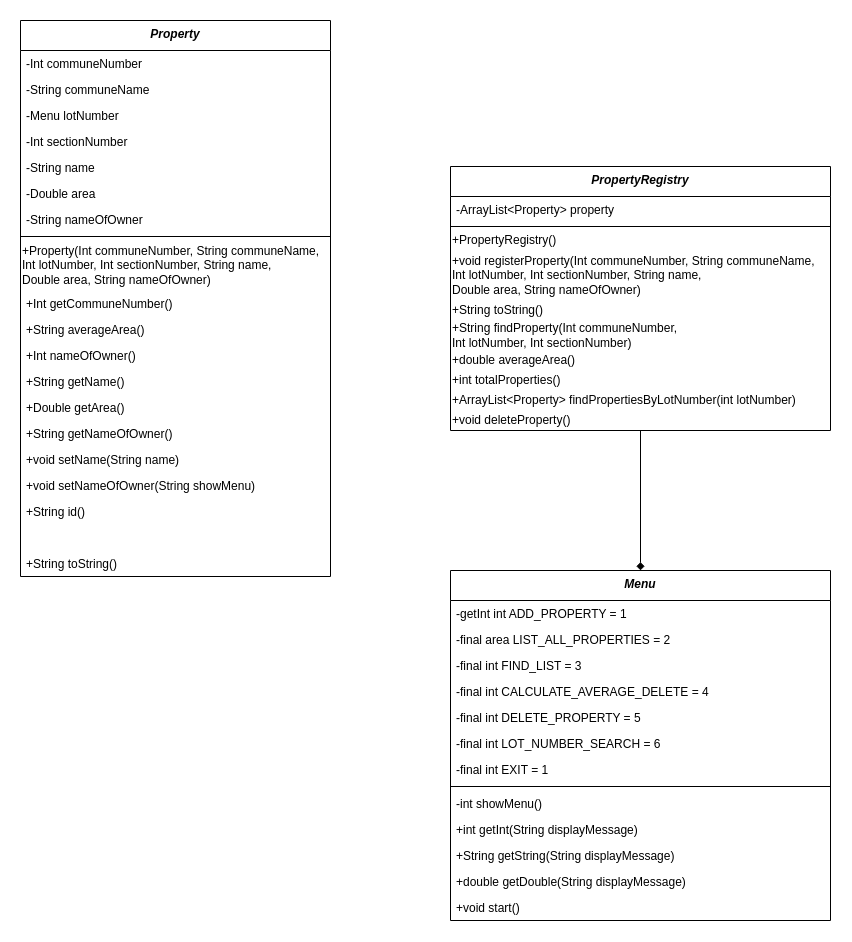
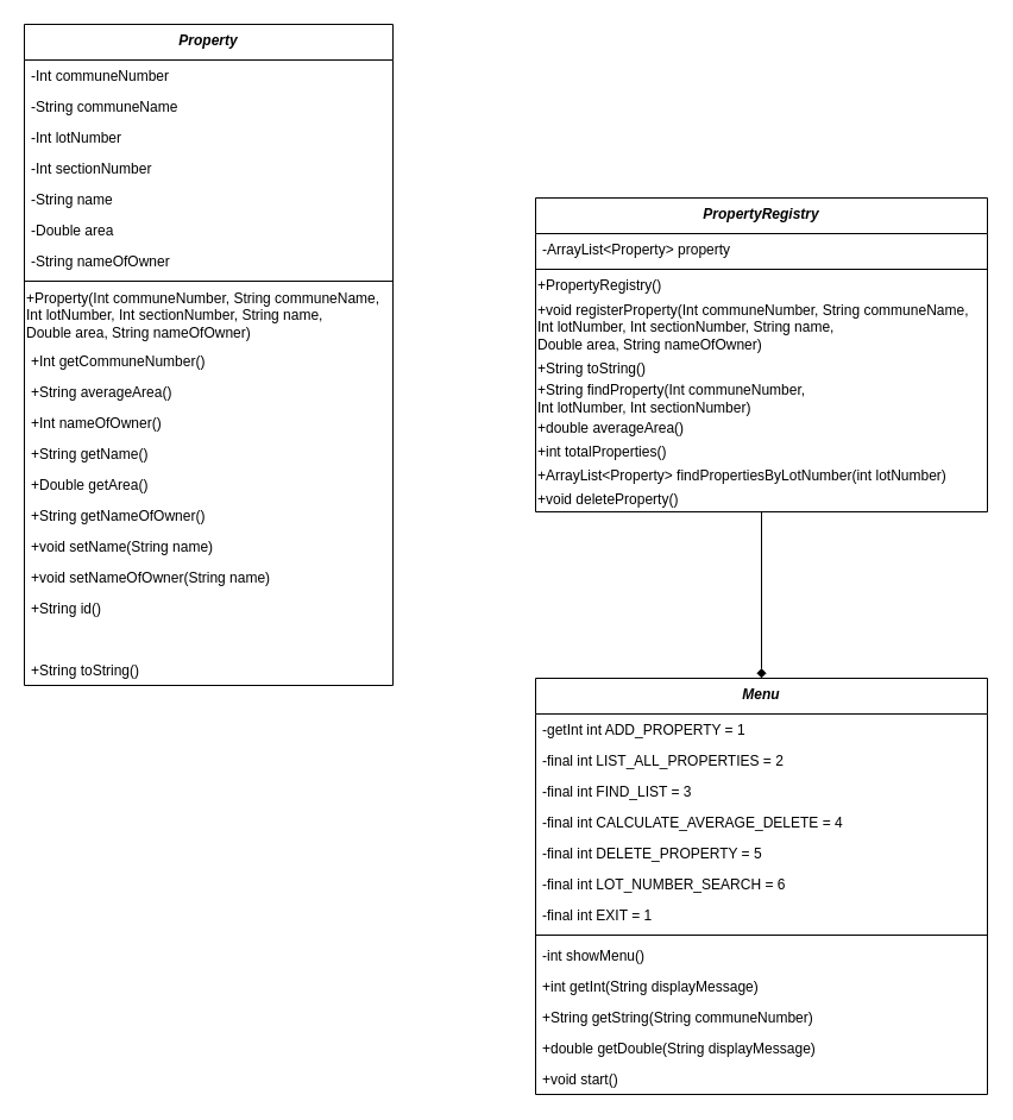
  <mxCell id="0" />
  <mxCell id="1" parent="0" />
  <mxCell id="2" value="Property" style="swimlane;fontStyle=3;align=center;verticalAlign=top;childLayout=stackLayout;horizontal=1;startSize=30;horizontalStack=0;resizeParent=1;resizeLast=0;collapsible=1;marginBottom=0;rounded=0;shadow=0;strokeWidth=1;labelBorderColor=none;" parent="1" vertex="1"><mxGeometry x="20" y="20" width="310" height="556" as="geometry"><mxRectangle x="230" y="140" width="160" height="26" as="alternateBounds" /></mxGeometry></mxCell>
  <mxCell id="3" value="-Int communeNumber" style="text;align=left;verticalAlign=top;spacingLeft=4;spacingRight=4;overflow=hidden;rotatable=0;points=[[0,0.5],[1,0.5]];portConstraint=eastwest;" parent="2" vertex="1"><mxGeometry y="30" width="310" height="26" as="geometry" /></mxCell>
  <mxCell id="4" value="-String communeName" style="text;align=left;verticalAlign=top;spacingLeft=4;spacingRight=4;overflow=hidden;rotatable=0;points=[[0,0.5],[1,0.5]];portConstraint=eastwest;rounded=0;shadow=0;html=0;" parent="2" vertex="1"><mxGeometry y="56" width="310" height="26" as="geometry" /></mxCell>
- <mxCell id="5" value="-Menu lotNumber&#10;" style="text;align=left;verticalAlign=top;spacingLeft=4;spacingRight=4;overflow=hidden;rotatable=0;points=[[0,0.5],[1,0.5]];portConstraint=eastwest;rounded=0;shadow=0;html=0;" parent="2" vertex="1"><mxGeometry y="82" width="310" height="26" as="geometry" /></mxCell>
+ <mxCell id="5" value="-Int lotNumber&#10;" style="text;align=left;verticalAlign=top;spacingLeft=4;spacingRight=4;overflow=hidden;rotatable=0;points=[[0,0.5],[1,0.5]];portConstraint=eastwest;rounded=0;shadow=0;html=0;" parent="2" vertex="1"><mxGeometry y="82" width="310" height="26" as="geometry" /></mxCell>
  <mxCell id="6" value="-Int sectionNumber&#10;" style="text;align=left;verticalAlign=top;spacingLeft=4;spacingRight=4;overflow=hidden;rotatable=0;points=[[0,0.5],[1,0.5]];portConstraint=eastwest;rounded=0;shadow=0;html=0;" parent="2" vertex="1"><mxGeometry y="108" width="310" height="26" as="geometry" /></mxCell>
  <mxCell id="7" value="-String name" style="text;align=left;verticalAlign=top;spacingLeft=4;spacingRight=4;overflow=hidden;rotatable=0;points=[[0,0.5],[1,0.5]];portConstraint=eastwest;rounded=0;shadow=0;html=0;" parent="2" vertex="1"><mxGeometry y="134" width="310" height="26" as="geometry" /></mxCell>
  <mxCell id="8" value="-Double area" style="text;align=left;verticalAlign=top;spacingLeft=4;spacingRight=4;overflow=hidden;rotatable=0;points=[[0,0.5],[1,0.5]];portConstraint=eastwest;rounded=0;shadow=0;html=0;" parent="2" vertex="1"><mxGeometry y="160" width="310" height="26" as="geometry" /></mxCell>
  <mxCell id="9" value="-String nameOfOwner" style="text;align=left;verticalAlign=top;spacingLeft=4;spacingRight=4;overflow=hidden;rotatable=0;points=[[0,0.5],[1,0.5]];portConstraint=eastwest;rounded=0;shadow=0;html=0;" parent="2" vertex="1"><mxGeometry y="186" width="310" height="26" as="geometry" /></mxCell>
  <mxCell id="10" value="" style="line;html=1;strokeWidth=1;align=left;verticalAlign=middle;spacingTop=-1;spacingLeft=3;spacingRight=3;rotatable=0;labelPosition=right;points=[];portConstraint=eastwest;" parent="2" vertex="1"><mxGeometry y="212" width="310" height="8" as="geometry" /></mxCell>
  <mxCell id="11" value="+Property(Int communeNumber, String communeName, &lt;br&gt;Int lotNumber, Int sectionNumber, String name, &lt;br&gt;Double area, String nameOfOwner)" style="text;html=1;align=left;verticalAlign=middle;resizable=0;points=[];autosize=1;strokeColor=none;fillColor=none;horizontal=1;rotation=0;" parent="2" vertex="1"><mxGeometry y="220" width="310" height="50" as="geometry" /></mxCell>
  <mxCell id="12" value="+Int getCommuneNumber()" style="text;align=left;verticalAlign=top;spacingLeft=4;spacingRight=4;overflow=hidden;rotatable=0;points=[[0,0.5],[1,0.5]];portConstraint=eastwest;rounded=0;shadow=0;html=0;" parent="2" vertex="1"><mxGeometry y="270" width="310" height="26" as="geometry" /></mxCell>
  <mxCell id="13" value="+String averageArea()" style="text;align=left;verticalAlign=top;spacingLeft=4;spacingRight=4;overflow=hidden;rotatable=0;points=[[0,0.5],[1,0.5]];portConstraint=eastwest;rounded=0;shadow=0;html=0;" parent="2" vertex="1"><mxGeometry y="296" width="310" height="26" as="geometry" /></mxCell>
  <mxCell id="14" value="+Int nameOfOwner()" style="text;align=left;verticalAlign=top;spacingLeft=4;spacingRight=4;overflow=hidden;rotatable=0;points=[[0,0.5],[1,0.5]];portConstraint=eastwest;rounded=0;shadow=0;html=0;" parent="2" vertex="1"><mxGeometry y="322" width="310" height="26" as="geometry" /></mxCell>
  <mxCell id="15" value="+String getName()" style="text;align=left;verticalAlign=top;spacingLeft=4;spacingRight=4;overflow=hidden;rotatable=0;points=[[0,0.5],[1,0.5]];portConstraint=eastwest;rounded=0;shadow=0;html=0;" parent="2" vertex="1"><mxGeometry y="348" width="310" height="26" as="geometry" /></mxCell>
  <mxCell id="16" value="+Double getArea()" style="text;align=left;verticalAlign=top;spacingLeft=4;spacingRight=4;overflow=hidden;rotatable=0;points=[[0,0.5],[1,0.5]];portConstraint=eastwest;rounded=0;shadow=0;html=0;" parent="2" vertex="1"><mxGeometry y="374" width="310" height="26" as="geometry" /></mxCell>
  <mxCell id="17" value="+String getNameOfOwner()" style="text;align=left;verticalAlign=top;spacingLeft=4;spacingRight=4;overflow=hidden;rotatable=0;points=[[0,0.5],[1,0.5]];portConstraint=eastwest;rounded=0;shadow=0;html=0;" parent="2" vertex="1"><mxGeometry y="400" width="310" height="26" as="geometry" /></mxCell>
  <mxCell id="18" value="+void setName(String name)" style="text;align=left;verticalAlign=top;spacingLeft=4;spacingRight=4;overflow=hidden;rotatable=0;points=[[0,0.5],[1,0.5]];portConstraint=eastwest;rounded=0;shadow=0;html=0;" parent="2" vertex="1"><mxGeometry y="426" width="310" height="26" as="geometry" /></mxCell>
- <mxCell id="19" value="+void setNameOfOwner(String showMenu)" style="text;align=left;verticalAlign=top;spacingLeft=4;spacingRight=4;overflow=hidden;rotatable=0;points=[[0,0.5],[1,0.5]];portConstraint=eastwest;rounded=0;shadow=0;html=0;" parent="2" vertex="1"><mxGeometry y="452" width="310" height="26" as="geometry" /></mxCell>
+ <mxCell id="19" value="+void setNameOfOwner(String name)" style="text;align=left;verticalAlign=top;spacingLeft=4;spacingRight=4;overflow=hidden;rotatable=0;points=[[0,0.5],[1,0.5]];portConstraint=eastwest;rounded=0;shadow=0;html=0;" parent="2" vertex="1"><mxGeometry y="452" width="310" height="26" as="geometry" /></mxCell>
  <mxCell id="20" value="+String id()" style="text;align=left;verticalAlign=top;spacingLeft=4;spacingRight=4;overflow=hidden;rotatable=0;points=[[0,0.5],[1,0.5]];portConstraint=eastwest;rounded=0;shadow=0;html=0;" parent="2" vertex="1"><mxGeometry y="478" width="310" height="26" as="geometry" /></mxCell>
  <mxCell id="21" style="text;align=left;verticalAlign=top;spacingLeft=4;spacingRight=4;overflow=hidden;rotatable=0;points=[[0,0.5],[1,0.5]];portConstraint=eastwest;rounded=0;shadow=0;html=0;" parent="2" vertex="1"><mxGeometry y="504" width="310" height="26" as="geometry" /></mxCell>
  <mxCell id="22" value="+String toString()" style="text;align=left;verticalAlign=top;spacingLeft=4;spacingRight=4;overflow=hidden;rotatable=0;points=[[0,0.5],[1,0.5]];portConstraint=eastwest;rounded=0;shadow=0;html=0;" parent="2" vertex="1"><mxGeometry y="530" width="310" height="26" as="geometry" /></mxCell>
  <mxCell id="23" value="" style="edgeStyle=orthogonalEdgeStyle;rounded=0;orthogonalLoop=1;jettySize=auto;html=1;endArrow=diamond;" parent="1" source="24" target="35" edge="1"><mxGeometry relative="1" as="geometry" /></mxCell>
  <mxCell id="24" value="PropertyRegistry" style="swimlane;fontStyle=3;align=center;verticalAlign=top;childLayout=stackLayout;horizontal=1;startSize=30;horizontalStack=0;resizeParent=1;resizeLast=0;collapsible=1;marginBottom=0;rounded=0;shadow=0;strokeWidth=1;labelBorderColor=none;" parent="1" vertex="1"><mxGeometry x="450" y="166" width="380" height="264" as="geometry"><mxRectangle x="230" y="140" width="160" height="26" as="alternateBounds" /></mxGeometry></mxCell>
  <mxCell id="25" value="-ArrayList&lt;Property&gt; property" style="text;align=left;verticalAlign=top;spacingLeft=4;spacingRight=4;overflow=hidden;rotatable=0;points=[[0,0.5],[1,0.5]];portConstraint=eastwest;" parent="24" vertex="1"><mxGeometry y="30" width="380" height="26" as="geometry" /></mxCell>
  <mxCell id="26" value="" style="line;html=1;strokeWidth=1;align=left;verticalAlign=middle;spacingTop=-1;spacingLeft=3;spacingRight=3;rotatable=0;labelPosition=right;points=[];portConstraint=eastwest;" parent="24" vertex="1"><mxGeometry y="56" width="380" height="8" as="geometry" /></mxCell>
  <mxCell id="27" value="+PropertyRegistry()" style="text;html=1;align=left;verticalAlign=middle;resizable=0;points=[];autosize=1;strokeColor=none;fillColor=none;horizontal=1;rotation=0;" parent="24" vertex="1"><mxGeometry y="64" width="380" height="20" as="geometry" /></mxCell>
  <mxCell id="28" value="+void registerProperty(Int communeNumber, String communeName,&lt;br&gt;Int lotNumber, Int sectionNumber, String name,&lt;br&gt;Double area, String nameOfOwner)" style="text;html=1;align=left;verticalAlign=middle;resizable=0;points=[];autosize=1;strokeColor=none;fillColor=none;horizontal=1;rotation=0;" parent="24" vertex="1"><mxGeometry y="84" width="380" height="50" as="geometry" /></mxCell>
  <mxCell id="29" value="+String toString()" style="text;html=1;align=left;verticalAlign=middle;resizable=0;points=[];autosize=1;strokeColor=none;fillColor=none;horizontal=1;rotation=0;" parent="24" vertex="1"><mxGeometry y="134" width="380" height="20" as="geometry" /></mxCell>
  <mxCell id="30" value="+String findProperty&lt;span&gt;(Int communeNumber,&lt;/span&gt;&lt;br&gt;Int lotNumber, Int sectionNumber)" style="text;html=1;align=left;verticalAlign=middle;resizable=0;points=[];autosize=1;strokeColor=none;fillColor=none;horizontal=1;rotation=0;" parent="24" vertex="1"><mxGeometry y="154" width="380" height="30" as="geometry" /></mxCell>
  <mxCell id="31" value="+double averageArea()" style="text;html=1;align=left;verticalAlign=middle;resizable=0;points=[];autosize=1;strokeColor=none;fillColor=none;horizontal=1;rotation=0;" parent="24" vertex="1"><mxGeometry y="184" width="380" height="20" as="geometry" /></mxCell>
  <mxCell id="32" value="+int totalProperties()" style="text;html=1;align=left;verticalAlign=middle;resizable=0;points=[];autosize=1;strokeColor=none;fillColor=none;horizontal=1;rotation=0;" parent="24" vertex="1"><mxGeometry y="204" width="380" height="20" as="geometry" /></mxCell>
  <mxCell id="33" value="+ArrayList&amp;lt;Property&amp;gt; findPropertiesByLotNumber(int lotNumber)" style="text;html=1;align=left;verticalAlign=middle;resizable=0;points=[];autosize=1;strokeColor=none;fillColor=none;horizontal=1;rotation=0;" parent="24" vertex="1"><mxGeometry y="224" width="380" height="20" as="geometry" /></mxCell>
  <mxCell id="34" value="+void deleteProperty()" style="text;html=1;align=left;verticalAlign=middle;resizable=0;points=[];autosize=1;strokeColor=none;fillColor=none;horizontal=1;rotation=0;" parent="24" vertex="1"><mxGeometry y="244" width="380" height="20" as="geometry" /></mxCell>
  <mxCell id="35" value="Menu" style="swimlane;fontStyle=3;align=center;verticalAlign=top;childLayout=stackLayout;horizontal=1;startSize=30;horizontalStack=0;resizeParent=1;resizeLast=0;collapsible=1;marginBottom=0;rounded=0;shadow=0;strokeWidth=1;labelBorderColor=none;" parent="1" vertex="1"><mxGeometry x="450" y="570" width="380" height="350" as="geometry"><mxRectangle x="230" y="140" width="160" height="26" as="alternateBounds" /></mxGeometry></mxCell>
  <mxCell id="36" value="-getInt int ADD_PROPERTY = 1" style="text;align=left;verticalAlign=top;spacingLeft=4;spacingRight=4;overflow=hidden;rotatable=0;points=[[0,0.5],[1,0.5]];portConstraint=eastwest;" parent="35" vertex="1"><mxGeometry y="30" width="380" height="26" as="geometry" /></mxCell>
- <mxCell id="37" value="-final area LIST_ALL_PROPERTIES = 2" style="text;align=left;verticalAlign=top;spacingLeft=4;spacingRight=4;overflow=hidden;rotatable=0;points=[[0,0.5],[1,0.5]];portConstraint=eastwest;" parent="35" vertex="1"><mxGeometry y="56" width="380" height="26" as="geometry" /></mxCell>
+ <mxCell id="37" value="-final int LIST_ALL_PROPERTIES = 2" style="text;align=left;verticalAlign=top;spacingLeft=4;spacingRight=4;overflow=hidden;rotatable=0;points=[[0,0.5],[1,0.5]];portConstraint=eastwest;" parent="35" vertex="1"><mxGeometry y="56" width="380" height="26" as="geometry" /></mxCell>
  <mxCell id="38" value="-final int FIND_LIST = 3" style="text;align=left;verticalAlign=top;spacingLeft=4;spacingRight=4;overflow=hidden;rotatable=0;points=[[0,0.5],[1,0.5]];portConstraint=eastwest;" parent="35" vertex="1"><mxGeometry y="82" width="380" height="26" as="geometry" /></mxCell>
  <mxCell id="39" value="-final int CALCULATE_AVERAGE_DELETE = 4" style="text;align=left;verticalAlign=top;spacingLeft=4;spacingRight=4;overflow=hidden;rotatable=0;points=[[0,0.5],[1,0.5]];portConstraint=eastwest;" parent="35" vertex="1"><mxGeometry y="108" width="380" height="26" as="geometry" /></mxCell>
  <mxCell id="40" value="-final int DELETE_PROPERTY = 5" style="text;align=left;verticalAlign=top;spacingLeft=4;spacingRight=4;overflow=hidden;rotatable=0;points=[[0,0.5],[1,0.5]];portConstraint=eastwest;" parent="35" vertex="1"><mxGeometry y="134" width="380" height="26" as="geometry" /></mxCell>
  <mxCell id="41" value="-final int LOT_NUMBER_SEARCH = 6" style="text;align=left;verticalAlign=top;spacingLeft=4;spacingRight=4;overflow=hidden;rotatable=0;points=[[0,0.5],[1,0.5]];portConstraint=eastwest;" parent="35" vertex="1"><mxGeometry y="160" width="380" height="26" as="geometry" /></mxCell>
  <mxCell id="42" value="-final int EXIT = 1" style="text;align=left;verticalAlign=top;spacingLeft=4;spacingRight=4;overflow=hidden;rotatable=0;points=[[0,0.5],[1,0.5]];portConstraint=eastwest;" parent="35" vertex="1"><mxGeometry y="186" width="380" height="26" as="geometry" /></mxCell>
  <mxCell id="43" value="" style="line;html=1;strokeWidth=1;align=left;verticalAlign=middle;spacingTop=-1;spacingLeft=3;spacingRight=3;rotatable=0;labelPosition=right;points=[];portConstraint=eastwest;" parent="35" vertex="1"><mxGeometry y="212" width="380" height="8" as="geometry" /></mxCell>
  <mxCell id="44" value="-int showMenu()" style="text;align=left;verticalAlign=top;spacingLeft=4;spacingRight=4;overflow=hidden;rotatable=0;points=[[0,0.5],[1,0.5]];portConstraint=eastwest;" parent="35" vertex="1"><mxGeometry y="220" width="380" height="26" as="geometry" /></mxCell>
  <mxCell id="45" value="+int getInt(String displayMessage)" style="text;align=left;verticalAlign=top;spacingLeft=4;spacingRight=4;overflow=hidden;rotatable=0;points=[[0,0.5],[1,0.5]];portConstraint=eastwest;" parent="35" vertex="1"><mxGeometry y="246" width="380" height="26" as="geometry" /></mxCell>
- <mxCell id="46" value="+String getString(String displayMessage)" style="text;align=left;verticalAlign=top;spacingLeft=4;spacingRight=4;overflow=hidden;rotatable=0;points=[[0,0.5],[1,0.5]];portConstraint=eastwest;" parent="35" vertex="1"><mxGeometry y="272" width="380" height="26" as="geometry" /></mxCell>
+ <mxCell id="46" value="+String getString(String communeNumber)" style="text;align=left;verticalAlign=top;spacingLeft=4;spacingRight=4;overflow=hidden;rotatable=0;points=[[0,0.5],[1,0.5]];portConstraint=eastwest;" parent="35" vertex="1"><mxGeometry y="272" width="380" height="26" as="geometry" /></mxCell>
  <mxCell id="47" value="+double getDouble(String displayMessage)" style="text;align=left;verticalAlign=top;spacingLeft=4;spacingRight=4;overflow=hidden;rotatable=0;points=[[0,0.5],[1,0.5]];portConstraint=eastwest;" parent="35" vertex="1"><mxGeometry y="298" width="380" height="26" as="geometry" /></mxCell>
  <mxCell id="48" value="+void start()" style="text;align=left;verticalAlign=top;spacingLeft=4;spacingRight=4;overflow=hidden;rotatable=0;points=[[0,0.5],[1,0.5]];portConstraint=eastwest;" parent="35" vertex="1"><mxGeometry y="324" width="380" height="26" as="geometry" /></mxCell>
